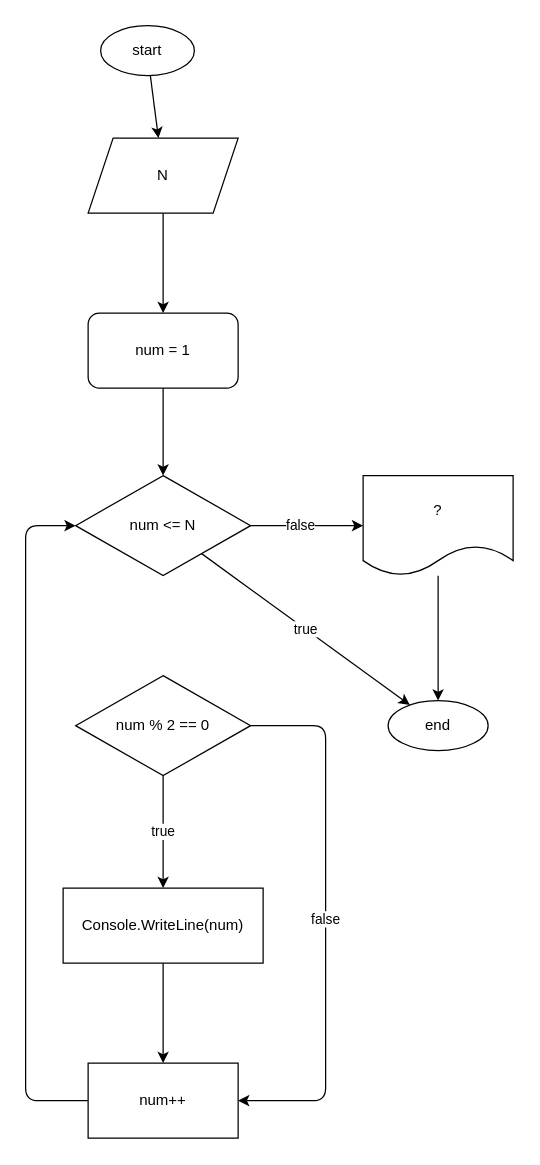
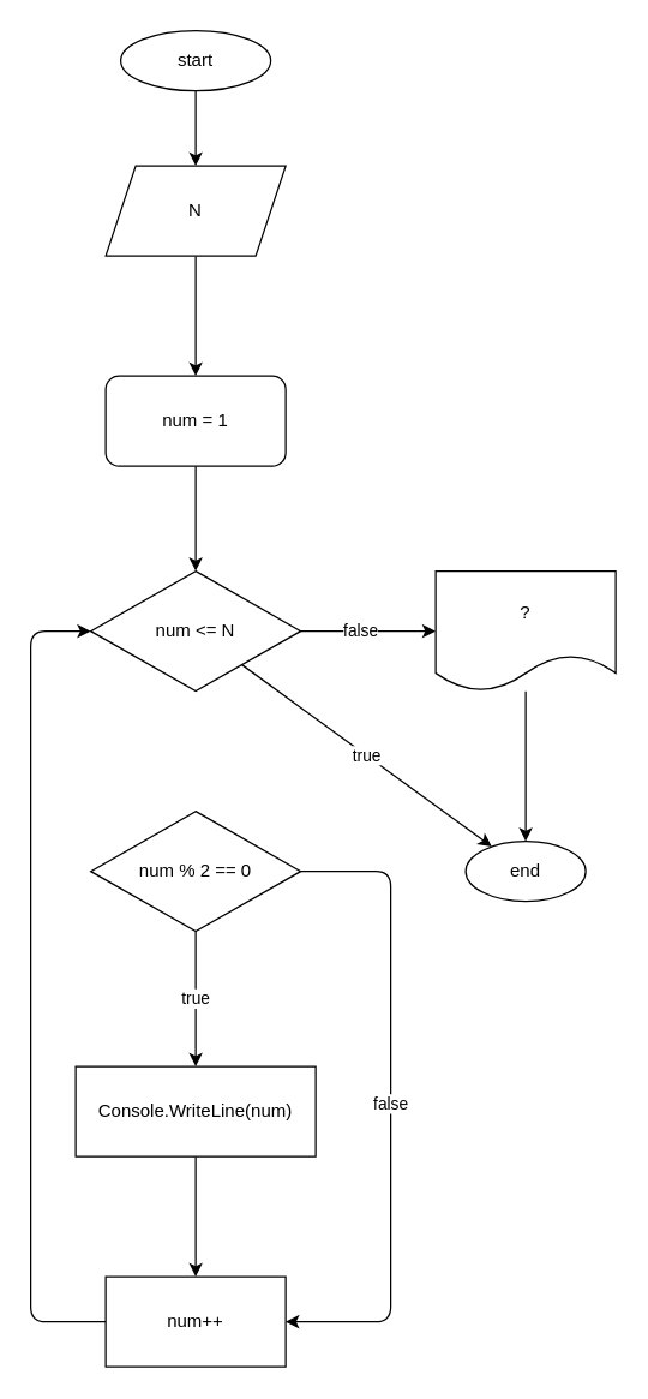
  <mxCell id="0" />
  <mxCell id="1" parent="0" />
  <mxCell id="2" value="" style="edgeStyle=none;html=1;" parent="1" source="3" target="5" edge="1"><mxGeometry relative="1" as="geometry" /></mxCell>
- <mxCell id="3" value="start" style="ellipse;whiteSpace=wrap;html=1;" parent="1" vertex="1"><mxGeometry x="80" y="20" width="75" height="40" as="geometry" /></mxCell>
+ <mxCell id="3" value="start" style="ellipse;whiteSpace=wrap;html=1;" parent="1" vertex="1"><mxGeometry x="80" y="20" width="100" height="40" as="geometry" /></mxCell>
  <mxCell id="4" value="" style="edgeStyle=none;html=1;" parent="1" source="5" target="7" edge="1"><mxGeometry relative="1" as="geometry" /></mxCell>
  <mxCell id="5" value="N" style="shape=parallelogram;perimeter=parallelogramPerimeter;whiteSpace=wrap;html=1;fixedSize=1;" parent="1" vertex="1"><mxGeometry x="70" y="110" width="120" height="60" as="geometry" /></mxCell>
  <mxCell id="6" value="" style="edgeStyle=none;html=1;" parent="1" source="7" target="10" edge="1"><mxGeometry relative="1" as="geometry" /></mxCell>
  <mxCell id="7" value="num = 1" style="whiteSpace=wrap;html=1;rounded=1;" parent="1" vertex="1"><mxGeometry x="70" y="250" width="120" height="60" as="geometry" /></mxCell>
  <mxCell id="8" value="true" style="edgeStyle=none;html=1;" parent="1" source="10" target="20" edge="1"><mxGeometry relative="1" as="geometry" /></mxCell>
  <mxCell id="9" value="false" style="edgeStyle=none;html=1;" parent="1" source="10" target="19" edge="1"><mxGeometry x="-0.111" relative="1" as="geometry"><mxPoint as="offset" /></mxGeometry></mxCell>
  <mxCell id="10" value="num &amp;lt;= N" style="rhombus;whiteSpace=wrap;html=1;" parent="1" vertex="1"><mxGeometry x="60" y="380" width="140" height="80" as="geometry" /></mxCell>
  <mxCell id="11" value="true" style="edgeStyle=none;html=1;" parent="1" source="13" target="15" edge="1"><mxGeometry relative="1" as="geometry" /></mxCell>
  <mxCell id="12" value="false" style="edgeStyle=none;html=1;exitX=1;exitY=0.5;exitDx=0;exitDy=0;entryX=1;entryY=0.5;entryDx=0;entryDy=0;" parent="1" source="13" target="17" edge="1"><mxGeometry relative="1" as="geometry"><Array as="points"><mxPoint x="260" y="580" /><mxPoint x="260" y="880" /></Array></mxGeometry></mxCell>
  <mxCell id="13" value="num % 2 == 0" style="rhombus;whiteSpace=wrap;html=1;" parent="1" vertex="1"><mxGeometry x="60" y="540" width="140" height="80" as="geometry" /></mxCell>
  <mxCell id="14" value="" style="edgeStyle=none;html=1;" parent="1" source="15" target="17" edge="1"><mxGeometry relative="1" as="geometry" /></mxCell>
  <mxCell id="15" value="Console.WriteLine(num)" style="whiteSpace=wrap;html=1;" parent="1" vertex="1"><mxGeometry x="50" y="710" width="160" height="60" as="geometry" /></mxCell>
  <mxCell id="16" style="edgeStyle=none;html=1;exitX=0;exitY=0.5;exitDx=0;exitDy=0;entryX=0;entryY=0.5;entryDx=0;entryDy=0;" parent="1" source="17" target="10" edge="1"><mxGeometry relative="1" as="geometry"><Array as="points"><mxPoint x="20" y="880" /><mxPoint x="20" y="420" /></Array></mxGeometry></mxCell>
  <mxCell id="17" value="num++" style="whiteSpace=wrap;html=1;" parent="1" vertex="1"><mxGeometry x="70" y="850" width="120" height="60" as="geometry" /></mxCell>
  <mxCell id="18" value="" style="edgeStyle=none;html=1;" parent="1" source="19" target="20" edge="1"><mxGeometry relative="1" as="geometry" /></mxCell>
  <mxCell id="19" value="?" style="shape=document;whiteSpace=wrap;html=1;boundedLbl=1;" parent="1" vertex="1"><mxGeometry x="290" y="380" width="120" height="80" as="geometry" /></mxCell>
  <mxCell id="20" value="end" style="ellipse;whiteSpace=wrap;html=1;" parent="1" vertex="1"><mxGeometry x="310" y="560" width="80" height="40" as="geometry" /></mxCell>
